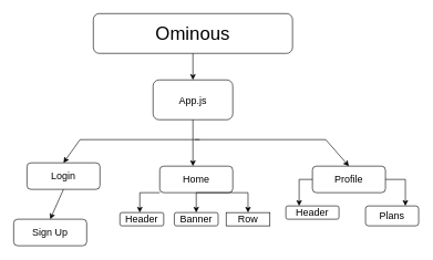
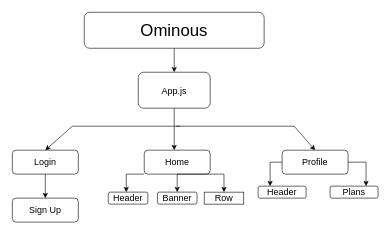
  <mxCell id="0" />
  <mxCell id="1" parent="0" />
  <mxCell id="2" value="&lt;font style=&quot;font-size: 28px;&quot;&gt;Ominous&lt;/font&gt;" style="rounded=1;whiteSpace=wrap;html=1;fontFamily=Helvetica;" vertex="1" parent="1"><mxGeometry x="140" y="20" width="300" height="60" as="geometry" /></mxCell>
  <mxCell id="3" value="App.js" style="rounded=1;whiteSpace=wrap;html=1;fontFamily=Helvetica;fontSize=15;" vertex="1" parent="1"><mxGeometry x="230" y="120" width="120" height="60" as="geometry" /></mxCell>
  <mxCell id="4" value="" style="endArrow=classic;html=1;rounded=0;fontFamily=Helvetica;entryX=0.5;entryY=0;entryDx=0;entryDy=0;" edge="1" parent="1" target="3"><mxGeometry width="50" height="50" relative="1" as="geometry"><mxPoint x="290" y="80" as="sourcePoint" /><mxPoint x="330" y="70" as="targetPoint" /><Array as="points" /></mxGeometry></mxCell>
  <mxCell id="5" value="" style="endArrow=classic;html=1;rounded=0;fontFamily=Helvetica;exitX=0.5;exitY=1;exitDx=0;exitDy=0;" edge="1" parent="1" source="3"><mxGeometry width="50" height="50" relative="1" as="geometry"><mxPoint x="310" y="100" as="sourcePoint" /><mxPoint x="290" y="250" as="targetPoint" /><Array as="points" /></mxGeometry></mxCell>
  <mxCell id="6" value="Home" style="rounded=1;whiteSpace=wrap;html=1;fontFamily=Helvetica;fontSize=15;" vertex="1" parent="1"><mxGeometry x="240" y="250" width="110" height="40" as="geometry" /></mxCell>
  <mxCell id="7" value="" style="endArrow=classic;html=1;rounded=0;fontFamily=Helvetica;fontSize=15;entryX=0.5;entryY=0;entryDx=0;entryDy=0;" edge="1" parent="1" target="9"><mxGeometry width="50" height="50" relative="1" as="geometry"><mxPoint x="300" y="210" as="sourcePoint" /><mxPoint x="80" y="240" as="targetPoint" /><Array as="points"><mxPoint x="120" y="210" /></Array></mxGeometry></mxCell>
  <mxCell id="8" value="" style="endArrow=classic;html=1;rounded=0;fontFamily=Helvetica;fontSize=15;entryX=0.5;entryY=0;entryDx=0;entryDy=0;" edge="1" parent="1" target="18"><mxGeometry width="50" height="50" relative="1" as="geometry"><mxPoint x="293" y="210" as="sourcePoint" /><mxPoint x="453" y="240" as="targetPoint" /><Array as="points"><mxPoint x="490" y="210" /></Array></mxGeometry></mxCell>
- <mxCell id="9" value="Login" style="rounded=1;whiteSpace=wrap;html=1;fontFamily=Helvetica;fontSize=15;" vertex="1" parent="1"><mxGeometry x="40" y="245" width="110" height="40" as="geometry" /></mxCell>
+ <mxCell id="9" value="Login" style="rounded=1;whiteSpace=wrap;html=1;fontFamily=Helvetica;fontSize=15;" vertex="1" parent="1"><mxGeometry x="20" y="250" width="110" height="40" as="geometry" /></mxCell>
  <mxCell id="10" value="" style="endArrow=classic;html=1;rounded=0;fontFamily=Helvetica;exitX=0.5;exitY=1;exitDx=0;exitDy=0;entryX=0.5;entryY=0;entryDx=0;entryDy=0;" edge="1" parent="1" source="9" target="11"><mxGeometry width="50" height="50" relative="1" as="geometry"><mxPoint x="300" y="90" as="sourcePoint" /><mxPoint x="115" y="330" as="targetPoint" /><Array as="points" /></mxGeometry></mxCell>
  <mxCell id="11" value="Sign Up" style="rounded=1;whiteSpace=wrap;html=1;fontFamily=Helvetica;fontSize=15;" vertex="1" parent="1"><mxGeometry x="20" y="330" width="110" height="40" as="geometry" /></mxCell>
  <mxCell id="12" value="Header" style="rounded=1;whiteSpace=wrap;html=1;fontFamily=Helvetica;fontSize=15;" vertex="1" parent="1"><mxGeometry x="180" y="320" width="66" height="20" as="geometry" /></mxCell>
  <mxCell id="13" value="Banner" style="rounded=1;whiteSpace=wrap;html=1;fontFamily=Helvetica;fontSize=15;" vertex="1" parent="1"><mxGeometry x="262" y="320" width="66" height="20" as="geometry" /></mxCell>
  <mxCell id="14" value="Row" style="whiteSpace=wrap;html=1;fontFamily=Helvetica;fontSize=15;rounded=0;" vertex="1" parent="1"><mxGeometry x="340" y="320" width="66" height="20" as="geometry" /></mxCell>
  <mxCell id="15" value="" style="endArrow=classic;html=1;rounded=0;fontFamily=Helvetica;exitX=0.5;exitY=1;exitDx=0;exitDy=0;entryX=0.5;entryY=0;entryDx=0;entryDy=0;" edge="1" parent="1" source="6" target="13"><mxGeometry width="50" height="50" relative="1" as="geometry"><mxPoint x="125" y="300" as="sourcePoint" /><mxPoint x="125" y="340" as="targetPoint" /><Array as="points" /></mxGeometry></mxCell>
  <mxCell id="16" value="" style="endArrow=classic;html=1;rounded=0;fontFamily=Helvetica;exitX=0.5;exitY=1;exitDx=0;exitDy=0;entryX=0.5;entryY=0;entryDx=0;entryDy=0;" edge="1" parent="1" source="6" target="14"><mxGeometry width="50" height="50" relative="1" as="geometry"><mxPoint x="305" y="300" as="sourcePoint" /><mxPoint x="305" y="330" as="targetPoint" /><Array as="points"><mxPoint x="373" y="290" /></Array></mxGeometry></mxCell>
  <mxCell id="17" value="" style="endArrow=classic;html=1;rounded=0;fontFamily=Helvetica;exitX=0;exitY=1;exitDx=0;exitDy=0;" edge="1" parent="1" source="6"><mxGeometry width="50" height="50" relative="1" as="geometry"><mxPoint x="305" y="300" as="sourcePoint" /><mxPoint x="210" y="320" as="targetPoint" /><Array as="points"><mxPoint x="210" y="290" /><mxPoint x="210" y="310" /></Array></mxGeometry></mxCell>
  <mxCell id="18" value="Profile" style="rounded=1;whiteSpace=wrap;html=1;fontFamily=Helvetica;fontSize=15;" vertex="1" parent="1"><mxGeometry x="470" y="250" width="110" height="40" as="geometry" /></mxCell>
  <mxCell id="19" value="Header" style="rounded=1;whiteSpace=wrap;html=1;fontFamily=Helvetica;fontSize=15;" vertex="1" parent="1"><mxGeometry x="430" y="310" width="80" height="20" as="geometry" /></mxCell>
- <mxCell id="20" value="Plans" style="rounded=1;whiteSpace=wrap;html=1;fontFamily=Helvetica;fontSize=15;" vertex="1" parent="1"><mxGeometry x="550" y="310" width="80" height="30" as="geometry" /></mxCell>
+ <mxCell id="20" value="Plans" style="rounded=1;whiteSpace=wrap;html=1;fontFamily=Helvetica;fontSize=15;" vertex="1" parent="1"><mxGeometry x="550" y="310" width="80" height="20" as="geometry" /></mxCell>
  <mxCell id="21" value="" style="endArrow=classic;html=1;rounded=0;fontFamily=Helvetica;exitX=0;exitY=0.5;exitDx=0;exitDy=0;entryX=0.25;entryY=0;entryDx=0;entryDy=0;" edge="1" parent="1" source="18" target="19"><mxGeometry width="50" height="50" relative="1" as="geometry"><mxPoint x="250" y="300" as="sourcePoint" /><mxPoint x="220" y="330" as="targetPoint" /><Array as="points"><mxPoint x="450" y="270" /><mxPoint x="450" y="290" /></Array></mxGeometry></mxCell>
  <mxCell id="22" value="" style="endArrow=classic;html=1;rounded=0;fontFamily=Helvetica;exitX=1;exitY=0.5;exitDx=0;exitDy=0;entryX=0.75;entryY=0;entryDx=0;entryDy=0;" edge="1" parent="1" source="18" target="20"><mxGeometry width="50" height="50" relative="1" as="geometry"><mxPoint x="480" y="280" as="sourcePoint" /><mxPoint x="460" y="320" as="targetPoint" /><Array as="points"><mxPoint x="610" y="270" /><mxPoint x="610" y="300" /></Array></mxGeometry></mxCell>
